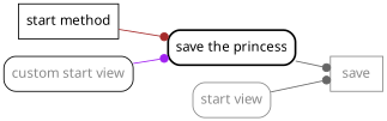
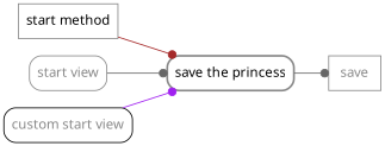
  digraph {
    rankdir=LR
    node [color=black fillcolor=white fontcolor="#888888" fontname="sans-serif" shape=rect style=filled]
    edge [arrowhead=dot color=gray40 style=solid]
    n1 [color="#888888" label=save]
-   "save the princess" [fontcolor=black peripheries=1 style="filled, rounded, bold"]
-   "start method" [fontcolor=black peripheries=1]
+   "save the princess" [color="#888888" fontcolor=black peripheries=1 style="filled, rounded, bold"]
+   "start method" [color="#888888" fontcolor=black peripheries=1]
    "start view" [color="#888888" style="filled, rounded"]
    "custom start view" [style="filled, rounded"]
    "save the princess" -> n1
    "start method" -> "save the princess" [color=brown]
-   "start view" -> n1
+   "start view" -> "save the princess"
    "custom start view" -> "save the princess" [color=purple]
  }
